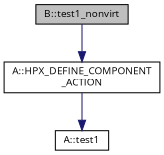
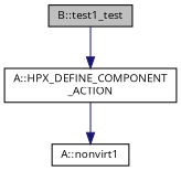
  digraph {
    fontname="Open Sans"
    rankdir=TB
    node [color=black fillcolor=white fontname="Open Sans" fontsize=10 shape=record style=filled]
    edge [color=midnightblue fontname="Open Sans" fontsize=10 labelfontname=Helvetica labelfontsize=10 style=solid]
-   n1 [fillcolor=grey75 fontcolor=black height=0.2 label="B::test1_nonvirt" width=0.4]
+   n1 [fillcolor=grey75 fontcolor=black height=0.2 label="B::test1_test" width=0.4]
    n2 [height=0.2 label="A::HPX_DEFINE_COMPONENT\l_ACTION" width=0.4]
-   n3 [height=0.2 label="A::test1" width=0.4]
+   n3 [height=0.2 label="A::nonvirt1" width=0.4]
    n1 -> n2
    n2 -> n3
  }
